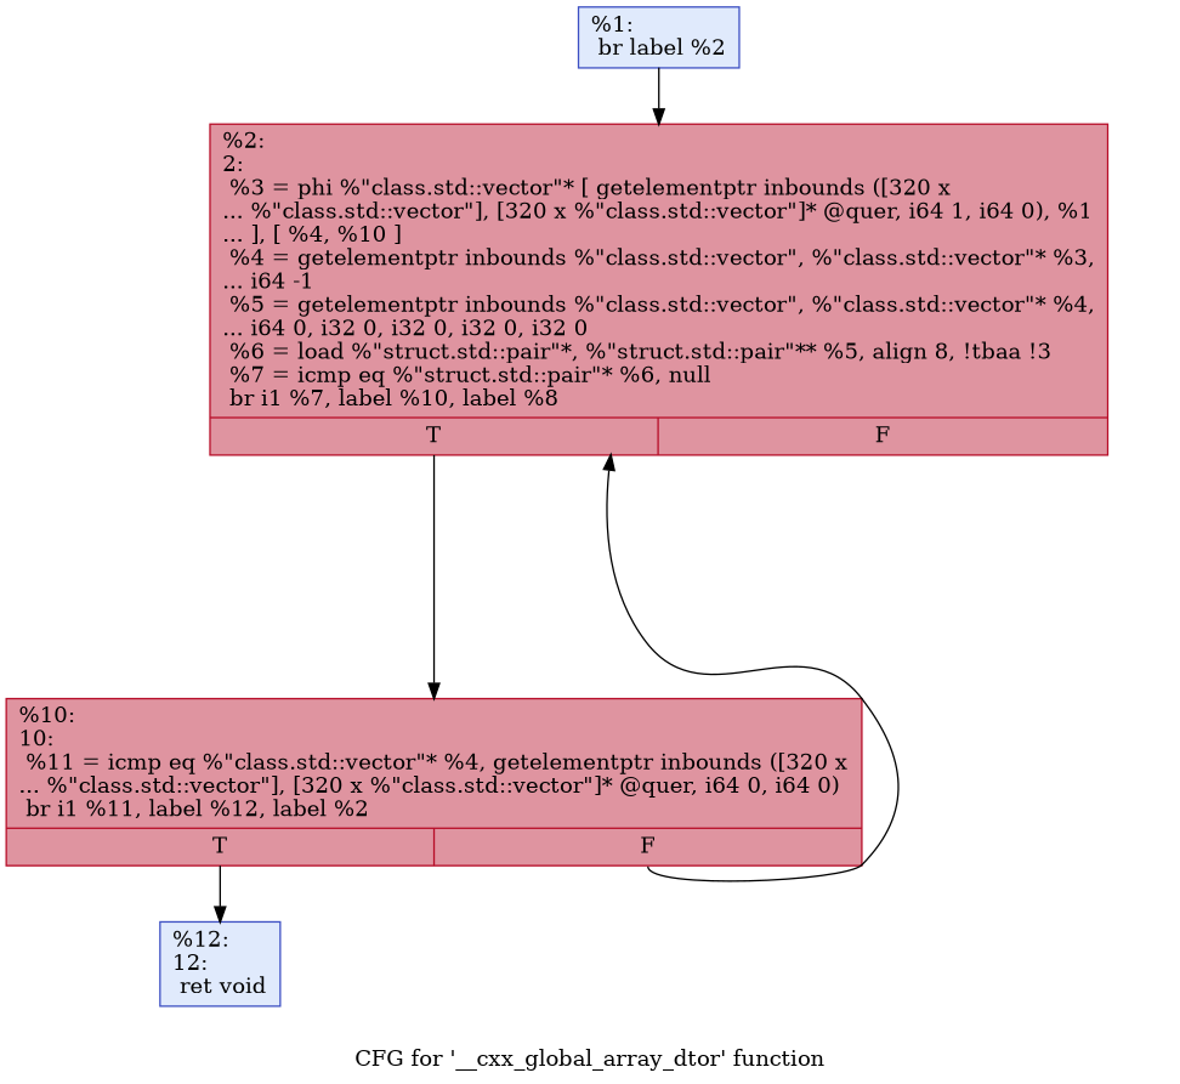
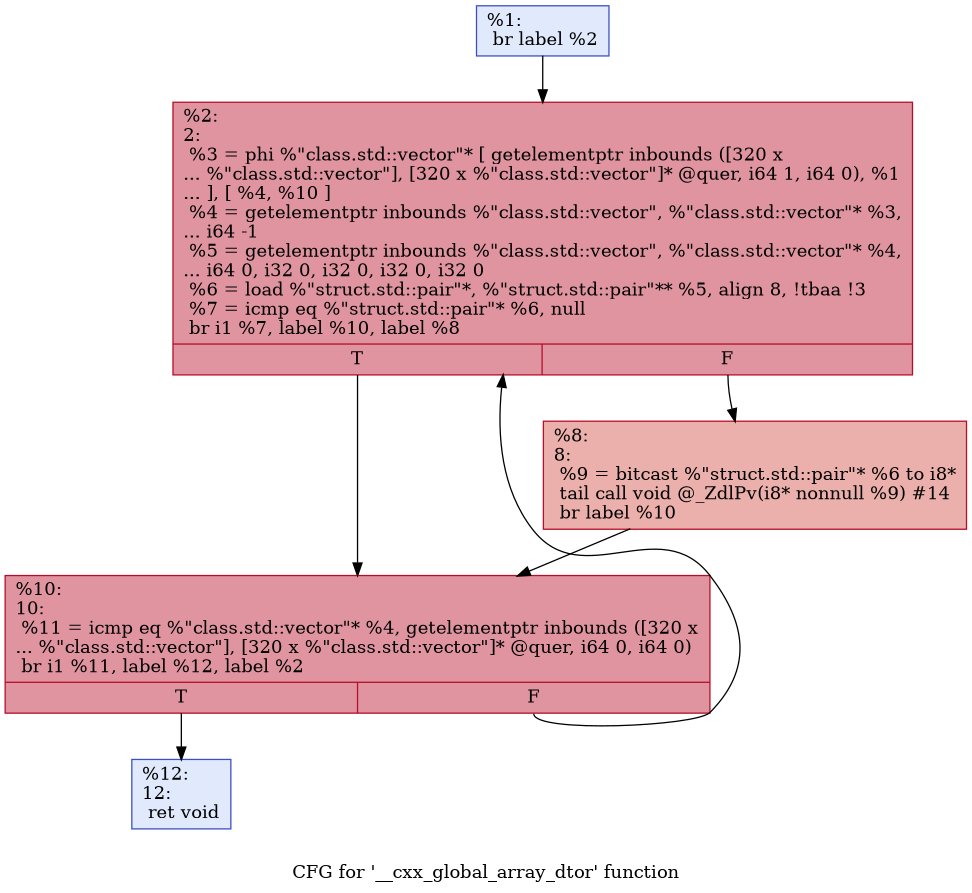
  digraph {
    label="CFG for '__cxx_global_array_dtor' function"
    node [color="#b70d28ff" fillcolor="#b9d0f970" shape=record style=filled]
    n1 [color="#3d50c3ff" label="{%1:\l  br label %2\l}"]
    n2 [fillcolor="#b70d2870" label="{%2:\l2:                                                \l  %3 = phi %\"class.std::vector\"* [ getelementptr inbounds ([320 x\l... %\"class.std::vector\"], [320 x %\"class.std::vector\"]* @quer, i64 1, i64 0), %1\l... ], [ %4, %10 ]\l  %4 = getelementptr inbounds %\"class.std::vector\", %\"class.std::vector\"* %3,\l... i64 -1\l  %5 = getelementptr inbounds %\"class.std::vector\", %\"class.std::vector\"* %4,\l... i64 0, i32 0, i32 0, i32 0, i32 0\l  %6 = load %\"struct.std::pair\"*, %\"struct.std::pair\"** %5, align 8, !tbaa !3\l  %7 = icmp eq %\"struct.std::pair\"* %6, null\l  br i1 %7, label %10, label %8\l|{<s0>T|<s1>F}}"]
    n3 [fillcolor="#b70d2870" label="{%10:\l10:                                               \l  %11 = icmp eq %\"class.std::vector\"* %4, getelementptr inbounds ([320 x\l... %\"class.std::vector\"], [320 x %\"class.std::vector\"]* @quer, i64 0, i64 0)\l  br i1 %11, label %12, label %2\l|{<s0>T|<s1>F}}"]
+   n4 [fillcolor="#d24b4070" label="{%8:\l8:                                                \l  %9 = bitcast %\"struct.std::pair\"* %6 to i8*\l  tail call void @_ZdlPv(i8* nonnull %9) #14\l  br label %10\l}"]
    n5 [color="#3d50c3ff" label="{%12:\l12:                                               \l  ret void\l}"]
    n1 -> n2
    n2 -> n3 [tailport=s0]
+   n2 -> n4 [tailport=s1]
    n3 -> n2 [tailport=s1]
    n3 -> n5 [tailport=s0]
+   n4 -> n3
  }
